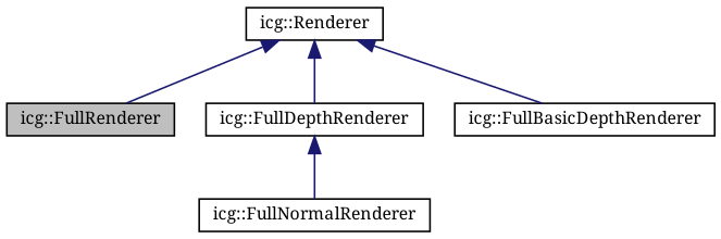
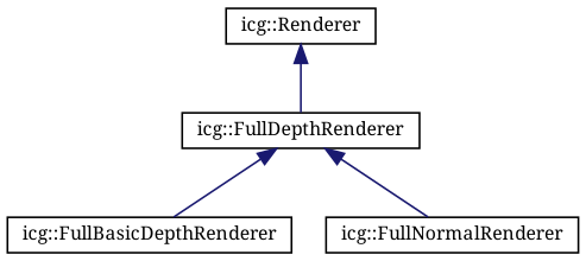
  digraph {
    fontname="Noto Serif"
    node [color=black fillcolor=white fontname="Noto Serif" fontsize=10 shape=record style=filled]
    edge [color=midnightblue dir=back fontname="Noto Serif" fontsize=10 labelfontname=Helvetica labelfontsize=10 style=solid]
-   n1 [fillcolor=grey75 fontcolor=black height=0.2 label="icg::FullRenderer" width=0.4]
    n2 [height=0.2 label="icg::FullDepthRenderer" width=0.4]
    n3 [height=0.2 label="icg::FullBasicDepthRenderer" width=0.4]
    n4 [height=0.2 label="icg::FullNormalRenderer" width=0.4]
    n5 [height=0.2 label="icg::Renderer" width=0.4]
-   n5 -> n3
+   n2 -> n3
    n2 -> n4
-   n5 -> n1
    n5 -> n2
  }
